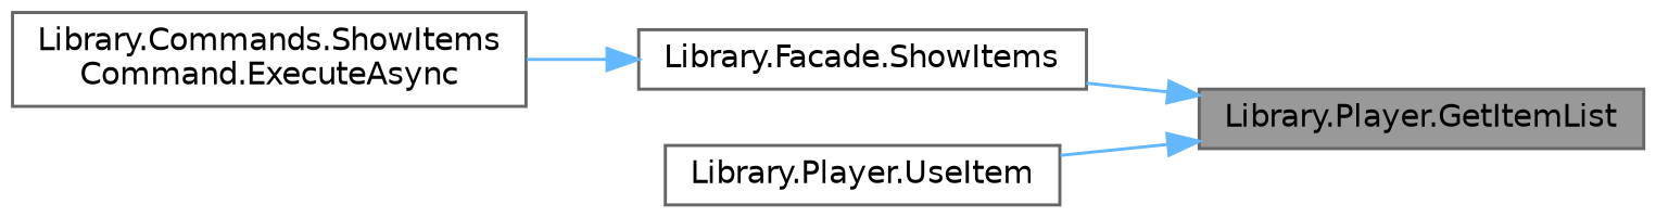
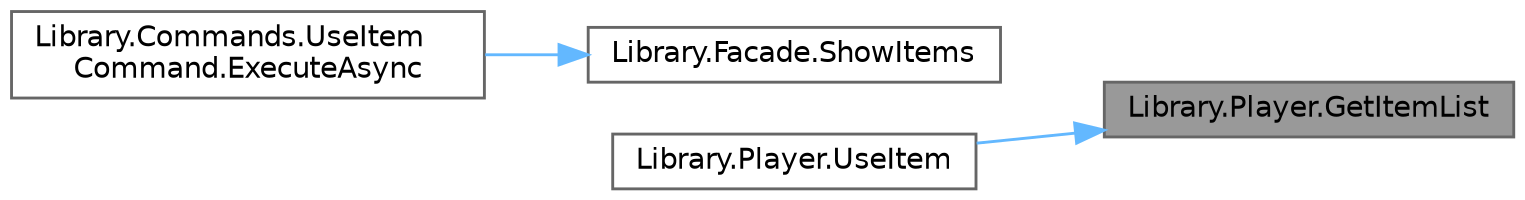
  digraph {
    rankdir=RL
    node [color=grey40 fillcolor=white fontname=Helvetica fontsize=10 shape=box style=filled]
    edge [color=steelblue1 dir=back fontname=Helvetica fontsize=10 labelfontname=Helvetica labelfontsize=10 style=solid]
    n1 [color=gray40 fillcolor=grey60 fontcolor=black height=0.2 label="Library.Player.GetItemList" width=0.4]
    n2 [height=0.2 label="Library.Facade.ShowItems" width=0.4]
    n3 [height=0.2 label="Library.Player.UseItem" width=0.4]
-   n4 [height=0.2 label="Library.Commands.ShowItems\lCommand.ExecuteAsync" width=0.4]
-   n1 -> n2
+   n4 [height=0.2 label="Library.Commands.UseItem\lCommand.ExecuteAsync" width=0.4]
    n1 -> n3
    n2 -> n4
  }
